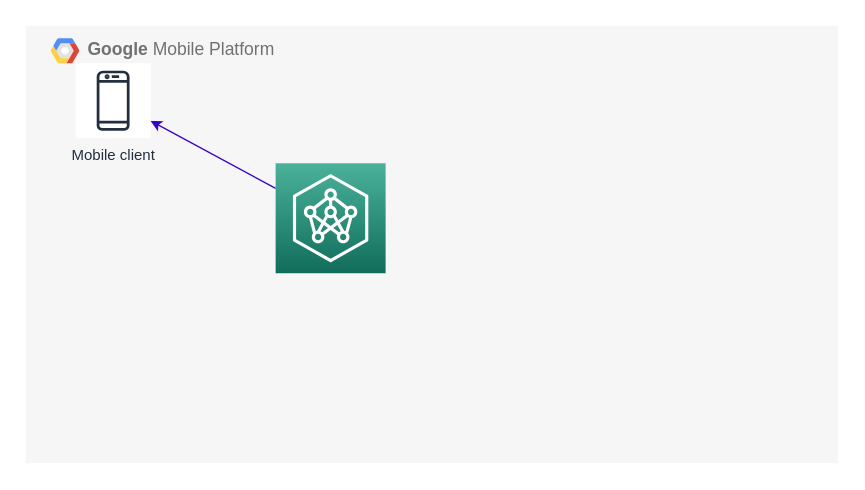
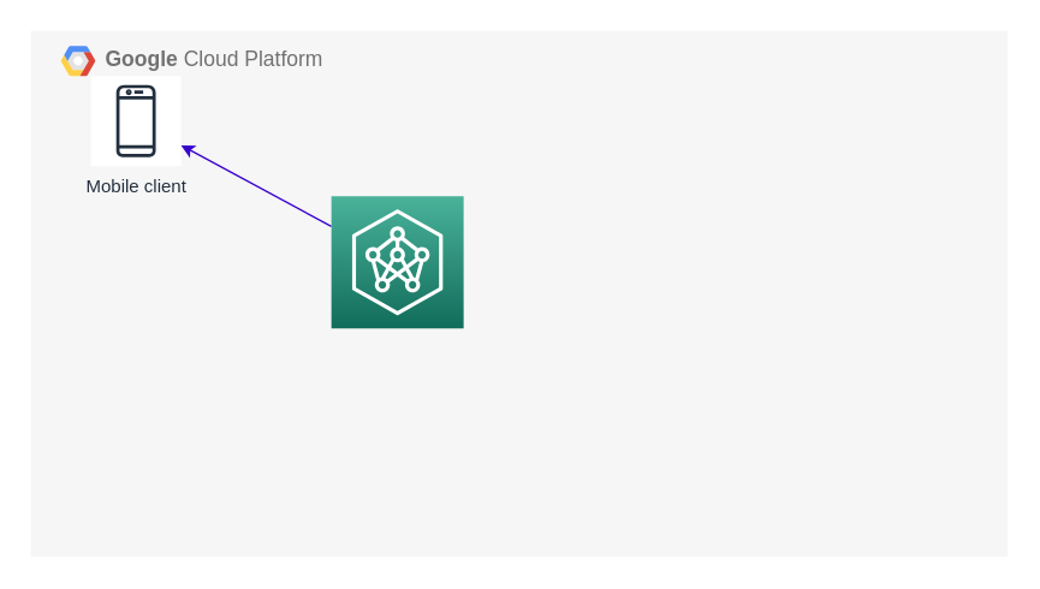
  <mxCell id="0" />
  <mxCell id="1" parent="0" />
- <mxCell id="2" value="&lt;b&gt;Google &lt;/b&gt;Mobile Platform" style="fillColor=#F6F6F6;strokeColor=none;shadow=0;gradientColor=none;fontSize=14;align=left;spacing=10;fontColor=#717171;9E9E9E;verticalAlign=top;spacingTop=-4;fontStyle=0;spacingLeft=40;html=1;" vertex="1" parent="1"><mxGeometry x="20" y="20" width="650" height="350" as="geometry" /></mxCell>
+ <mxCell id="2" value="&lt;b&gt;Google &lt;/b&gt;Cloud Platform" style="fillColor=#F6F6F6;strokeColor=none;shadow=0;gradientColor=none;fontSize=14;align=left;spacing=10;fontColor=#717171;9E9E9E;verticalAlign=top;spacingTop=-4;fontStyle=0;spacingLeft=40;html=1;" vertex="1" parent="1"><mxGeometry x="20" y="20" width="650" height="350" as="geometry" /></mxCell>
  <mxCell id="3" value="" style="shape=mxgraph.gcp2.google_cloud_platform;fillColor=#F6F6F6;strokeColor=none;shadow=0;gradientColor=none;" vertex="1" parent="2"><mxGeometry width="23" height="20" relative="1" as="geometry"><mxPoint x="20" y="10" as="offset" /></mxGeometry></mxCell>
  <mxCell id="4" value="Mobile client" style="sketch=0;outlineConnect=0;fontColor=#232F3E;gradientColor=none;strokeColor=#232F3E;fillColor=#ffffff;dashed=0;verticalLabelPosition=bottom;verticalAlign=top;align=center;html=1;fontSize=12;fontStyle=0;aspect=fixed;shape=mxgraph.aws4.resourceIcon;resIcon=mxgraph.aws4.mobile_client;" vertex="1" parent="2"><mxGeometry x="40" y="30" width="60" height="60" as="geometry" /></mxCell>
  <mxCell id="5" style="edgeStyle=none;html=1;fillColor=#6a00ff;strokeColor=#3700CC;" edge="1" parent="2" source="6" target="4"><mxGeometry relative="1" as="geometry" /></mxCell>
  <mxCell id="6" value="" style="sketch=0;points=[[0,0,0],[0.25,0,0],[0.5,0,0],[0.75,0,0],[1,0,0],[0,1,0],[0.25,1,0],[0.5,1,0],[0.75,1,0],[1,1,0],[0,0.25,0],[0,0.5,0],[0,0.75,0],[1,0.25,0],[1,0.5,0],[1,0.75,0]];outlineConnect=0;fontColor=#232F3E;gradientColor=#4AB29A;gradientDirection=north;fillColor=#116D5B;strokeColor=#ffffff;dashed=0;verticalLabelPosition=bottom;verticalAlign=top;align=center;html=1;fontSize=12;fontStyle=0;aspect=fixed;shape=mxgraph.aws4.resourceIcon;resIcon=mxgraph.aws4.neuron_ml_sdk;" vertex="1" parent="2"><mxGeometry x="200" y="110" width="88" height="88" as="geometry" /></mxCell>
